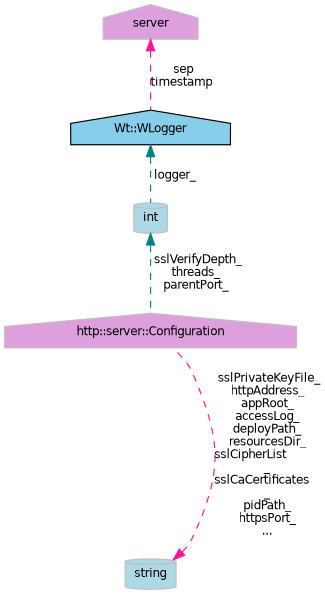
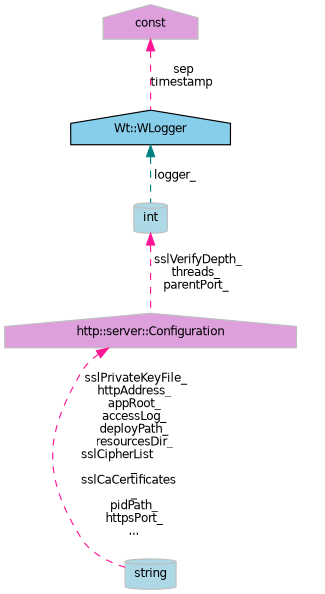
  digraph {
    node [color=grey75 fillcolor=plum fontname=Helvetica fontsize=10 shape=house style=filled]
    edge [color=teal dir=back fontname=Helvetica fontsize=10 labelfontname=Helvetica labelfontsize=10 style=dashed]
    n1 [fontcolor=black height=0.2 label="http::server::Configuration" width=0.4]
    n2 [color=black fillcolor=skyblue height=0.2 label="Wt::WLogger" width=0.4]
    n3 [fillcolor=lightblue height=0.2 label=int shape=cylinder width=0.4]
-   n4 [height=0.2 label=server width=0.4]
+   n4 [height=0.2 label=const width=0.4]
    n5 [fillcolor=lightblue height=0.2 label=string shape=cylinder width=0.4]
    n2 -> n3 [label=" logger_"]
-   n3 -> n1 [label=" sslVerifyDepth_\nthreads_\nparentPort_"]
+   n3 -> n1 [color=deeppink label=" sslVerifyDepth_\nthreads_\nparentPort_"]
    n4 -> n2 [color=deeppink label=" sep\ntimestamp"]
-   n5 -> n1 [color=deeppink label=" sslPrivateKeyFile_\nhttpAddress_\nappRoot_\naccessLog_\ndeployPath_\nresourcesDir_\nsslCipherList\l_\nsslCaCertificates\l_\npidPath_\nhttpsPort_\n..."]
+   n1 -> n5 [color=deeppink label=" sslPrivateKeyFile_\nhttpAddress_\nappRoot_\naccessLog_\ndeployPath_\nresourcesDir_\nsslCipherList\l_\nsslCaCertificates\l_\npidPath_\nhttpsPort_\n..."]
  }
